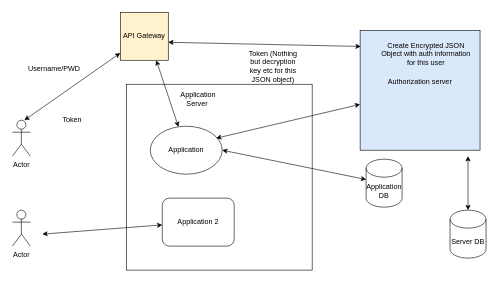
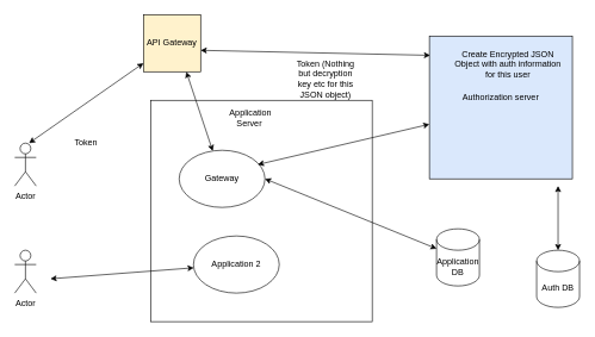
  <mxCell id="0" />
  <mxCell id="1" parent="0" />
  <mxCell id="2" value="&lt;div&gt;Authorization server&lt;/div&gt;&lt;div&gt;&lt;br&gt;&lt;/div&gt;&lt;div&gt;&lt;br&gt;&lt;/div&gt;" style="whiteSpace=wrap;html=1;aspect=fixed;fillColor=#dae8fc;" vertex="1" parent="1"><mxGeometry x="600" y="50" width="200" height="200" as="geometry" /></mxCell>
  <mxCell id="3" value="" style="whiteSpace=wrap;html=1;aspect=fixed;" vertex="1" parent="1"><mxGeometry x="210" y="140" width="310" height="310" as="geometry" /></mxCell>
- <mxCell id="4" value="Application" style="ellipse;whiteSpace=wrap;html=1;" vertex="1" parent="1"><mxGeometry x="250" y="210" width="120" height="80" as="geometry" /></mxCell>
- <mxCell id="5" value="Application DB" style="shape=cylinder3;whiteSpace=wrap;html=1;boundedLbl=1;backgroundOutline=1;size=15;" vertex="1" parent="1"><mxGeometry x="610" y="265" width="60" height="80" as="geometry" /></mxCell>
+ <mxCell id="4" value="Gateway" style="ellipse;whiteSpace=wrap;html=1;" vertex="1" parent="1"><mxGeometry x="250" y="210" width="120" height="80" as="geometry" /></mxCell>
+ <mxCell id="5" value="Application DB" style="shape=cylinder3;whiteSpace=wrap;html=1;boundedLbl=1;backgroundOutline=1;size=15;" vertex="1" parent="1"><mxGeometry x="610" y="320" width="60" height="80" as="geometry" /></mxCell>
  <mxCell id="6" value="" style="endArrow=classic;startArrow=classic;html=1;rounded=0;" edge="1" parent="1" target="5"><mxGeometry width="50" height="50" relative="1" as="geometry"><mxPoint x="370" y="250" as="sourcePoint" /><mxPoint x="420" y="200" as="targetPoint" /></mxGeometry></mxCell>
- <mxCell id="7" value="Application Server&lt;span style=&quot;white-space: pre;&quot;&gt; &lt;/span&gt;" style="text;html=1;strokeColor=none;fillColor=none;align=center;verticalAlign=middle;whiteSpace=wrap;rounded=0;" vertex="1" parent="1"><mxGeometry x="300" y="150" width="60" height="30" as="geometry" /></mxCell>
+ <mxCell id="7" value="Application Server&lt;span style=&quot;white-space: pre;&quot;&gt; &lt;/span&gt;" style="text;html=1;strokeColor=none;fillColor=none;align=center;verticalAlign=middle;whiteSpace=wrap;rounded=0;" vertex="1" parent="1"><mxGeometry x="320" y="150" width="60" height="30" as="geometry" /></mxCell>
  <mxCell id="8" value="Actor" style="shape=umlActor;verticalLabelPosition=bottom;verticalAlign=top;html=1;outlineConnect=0;" vertex="1" parent="1"><mxGeometry x="20" y="200" width="30" height="60" as="geometry" /></mxCell>
- <mxCell id="9" value="Username/PWD" style="text;html=1;strokeColor=none;fillColor=none;align=center;verticalAlign=middle;whiteSpace=wrap;rounded=0;" vertex="1" parent="1"><mxGeometry x="40" y="100" width="100" height="30" as="geometry" /></mxCell>
  <mxCell id="10" value="Token (Nothing but decryption key etc for this JSON object)" style="text;html=1;strokeColor=none;fillColor=none;align=center;verticalAlign=middle;whiteSpace=wrap;rounded=0;" vertex="1" parent="1"><mxGeometry x="410" y="90" width="90" height="40" as="geometry" /></mxCell>
- <mxCell id="11" value="Server DB" style="shape=cylinder3;whiteSpace=wrap;html=1;boundedLbl=1;backgroundOutline=1;size=15;" vertex="1" parent="1"><mxGeometry x="750" y="350" width="60" height="80" as="geometry" /></mxCell>
+ <mxCell id="11" value="Auth DB" style="shape=cylinder3;whiteSpace=wrap;html=1;boundedLbl=1;backgroundOutline=1;size=15;" vertex="1" parent="1"><mxGeometry x="750" y="350" width="60" height="80" as="geometry" /></mxCell>
  <mxCell id="12" value="" style="endArrow=classic;startArrow=classic;html=1;rounded=0;entryX=0.5;entryY=0;entryDx=0;entryDy=0;entryPerimeter=0;" edge="1" parent="1" target="11"><mxGeometry width="50" height="50" relative="1" as="geometry"><mxPoint x="780" y="260" as="sourcePoint" /><mxPoint x="730" y="60" as="targetPoint" /></mxGeometry></mxCell>
  <mxCell id="13" value="Create Encrypted JSON Object with auth information for this user" style="text;html=1;strokeColor=none;fillColor=none;align=center;verticalAlign=middle;whiteSpace=wrap;rounded=0;" vertex="1" parent="1"><mxGeometry x="630" y="60" width="160" height="60" as="geometry" /></mxCell>
- <mxCell id="14" value="Application 2" style="whiteSpace=wrap;html=1;rounded=1;" vertex="1" parent="1"><mxGeometry x="270" y="330" width="120" height="80" as="geometry" /></mxCell>
+ <mxCell id="14" value="Application 2" style="ellipse;whiteSpace=wrap;html=1;" vertex="1" parent="1"><mxGeometry x="270" y="330" width="120" height="80" as="geometry" /></mxCell>
  <mxCell id="15" value="Actor" style="shape=umlActor;verticalLabelPosition=bottom;verticalAlign=top;html=1;outlineConnect=0;" vertex="1" parent="1"><mxGeometry x="20" y="350" width="30" height="60" as="geometry" /></mxCell>
  <mxCell id="16" value="" style="endArrow=classic;startArrow=classic;html=1;rounded=0;" edge="1" parent="1" target="14"><mxGeometry width="50" height="50" relative="1" as="geometry"><mxPoint x="70" y="390" as="sourcePoint" /><mxPoint x="120" y="340" as="targetPoint" /></mxGeometry></mxCell>
  <mxCell id="17" value="API Gateway" style="whiteSpace=wrap;html=1;aspect=fixed;fillColor=#fff2cc;" vertex="1" parent="1"><mxGeometry x="200" width="80" height="80" as="geometry" y="20" /></mxCell>
  <mxCell id="18" value="" style="endArrow=classic;startArrow=classic;html=1;rounded=0;entryX=0.005;entryY=0.135;entryDx=0;entryDy=0;entryPerimeter=0;" edge="1" parent="1" target="2"><mxGeometry width="50" height="50" relative="1" as="geometry"><mxPoint x="280" y="70" as="sourcePoint" /><mxPoint x="330" as="targetPoint" y="20" /></mxGeometry></mxCell>
  <mxCell id="19" value="" style="endArrow=classic;startArrow=classic;html=1;rounded=0;" edge="1" parent="1" target="17"><mxGeometry width="50" height="50" relative="1" as="geometry"><mxPoint x="40" y="200" as="sourcePoint" /><mxPoint x="90" y="150" as="targetPoint" /></mxGeometry></mxCell>
  <mxCell id="20" value="Token" style="text;html=1;strokeColor=none;fillColor=none;align=center;verticalAlign=middle;whiteSpace=wrap;rounded=0;" vertex="1" parent="1"><mxGeometry x="90" y="185" width="60" height="30" as="geometry" /></mxCell>
  <mxCell id="21" value="" style="endArrow=classic;startArrow=classic;html=1;rounded=0;" edge="1" parent="1" source="4"><mxGeometry width="50" height="50" relative="1" as="geometry"><mxPoint x="210" y="150" as="sourcePoint" /><mxPoint x="260" y="100" as="targetPoint" /></mxGeometry></mxCell>
  <mxCell id="22" value="" style="endArrow=classic;startArrow=classic;html=1;rounded=0;" edge="1" parent="1" target="2"><mxGeometry width="50" height="50" relative="1" as="geometry"><mxPoint x="360" y="230" as="sourcePoint" /><mxPoint x="410" y="180" as="targetPoint" /></mxGeometry></mxCell>
